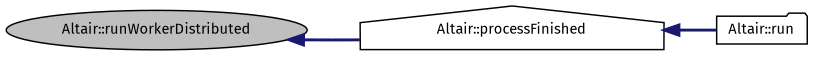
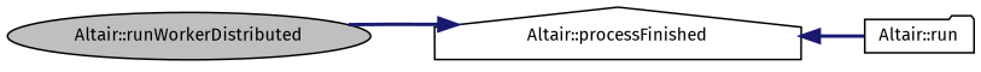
  digraph {
    fontname="Fira Sans"
    rankdir=LR
    node [color=black fillcolor=white fontname="Fira Sans" fontsize=10 style=filled]
    edge [color=midnightblue dir=back fontname="Fira Sans" fontsize=10 labelfontname=Helvetica labelfontsize=10 style=bold]
    n1 [fillcolor=grey75 fontcolor=black height=0.2 label="Altair::runWorkerDistributed" shape=ellipse width=0.4]
    n2 [height=0.2 label="Altair::processFinished" shape=house width=0.4]
    n3 [height=0.2 label="Altair::run" shape=folder width=0.4]
-   n1 -> n2
+   n2 -> n1
    n2 -> n3
  }
